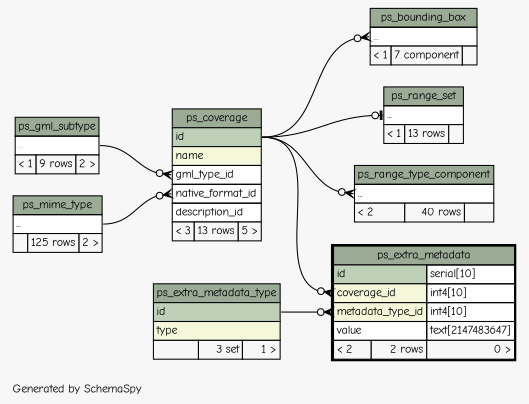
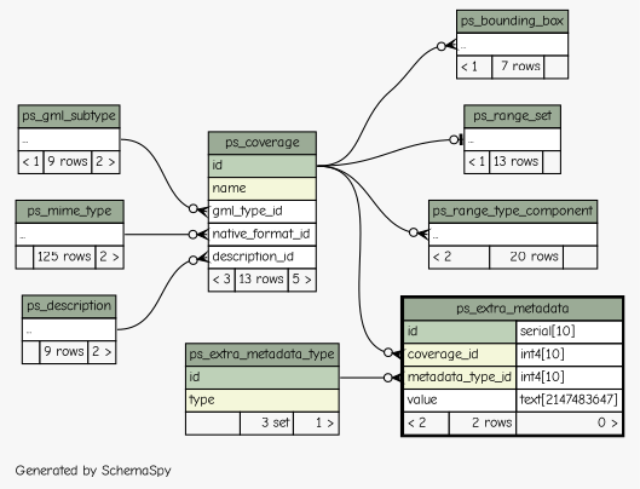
  digraph {
    bgcolor="#f7f7f7"
    fontname="Comic Neue"
    fontsize=11
    label="\nGenerated by SchemaSpy"
    labeljust=l
    nodesep=0.18
    rankdir=RL
    ranksep=0.46
    node [fontname="Comic Neue" fontsize=11 shape=plaintext]
    edge [arrowhead=none arrowsize=0.8 arrowtail=crowodot dir=back fontname="Comic Neue" headport="id:e" tailport="elipses:w"]
-   n1 [label=<     <TABLE BORDER="0" CELLBORDER="1" CELLSPACING="0" BGCOLOR="#ffffff">       <TR><TD COLSPAN="3" BGCOLOR="#9bab96" ALIGN="CENTER">ps_bounding_box</TD></TR>       <TR><TD PORT="elipses" COLSPAN="3" ALIGN="LEFT">...</TD></TR>       <TR><TD ALIGN="LEFT" BGCOLOR="#f7f7f7">&lt; 1</TD><TD ALIGN="RIGHT" BGCOLOR="#f7f7f7">7 component</TD><TD ALIGN="RIGHT" BGCOLOR="#f7f7f7">  </TD></TR>     </TABLE>>]
+   n1 [label=<     <TABLE BORDER="0" CELLBORDER="1" CELLSPACING="0" BGCOLOR="#ffffff">       <TR><TD COLSPAN="3" BGCOLOR="#9bab96" ALIGN="CENTER">ps_bounding_box</TD></TR>       <TR><TD PORT="elipses" COLSPAN="3" ALIGN="LEFT">...</TD></TR>       <TR><TD ALIGN="LEFT" BGCOLOR="#f7f7f7">&lt; 1</TD><TD ALIGN="RIGHT" BGCOLOR="#f7f7f7">7 rows</TD><TD ALIGN="RIGHT" BGCOLOR="#f7f7f7">  </TD></TR>     </TABLE>>]
    n2 [label=<     <TABLE BORDER="0" CELLBORDER="1" CELLSPACING="0" BGCOLOR="#ffffff">       <TR><TD COLSPAN="3" BGCOLOR="#9bab96" ALIGN="CENTER">ps_coverage</TD></TR>       <TR><TD PORT="id" COLSPAN="3" BGCOLOR="#bed1b8" ALIGN="LEFT">id</TD></TR>       <TR><TD PORT="name" COLSPAN="3" BGCOLOR="#f4f7da" ALIGN="LEFT">name</TD></TR>       <TR><TD PORT="gml_type_id" COLSPAN="3" ALIGN="LEFT">gml_type_id</TD></TR>       <TR><TD PORT="native_format_id" COLSPAN="3" ALIGN="LEFT">native_format_id</TD></TR>       <TR><TD PORT="description_id" COLSPAN="3" ALIGN="LEFT">description_id</TD></TR>       <TR><TD ALIGN="LEFT" BGCOLOR="#f7f7f7">&lt; 3</TD><TD ALIGN="RIGHT" BGCOLOR="#f7f7f7">13 rows</TD><TD ALIGN="RIGHT" BGCOLOR="#f7f7f7">5 &gt;</TD></TR>     </TABLE>>]
+   n3 [label=<     <TABLE BORDER="0" CELLBORDER="1" CELLSPACING="0" BGCOLOR="#ffffff">       <TR><TD COLSPAN="3" BGCOLOR="#9bab96" ALIGN="CENTER">ps_description</TD></TR>       <TR><TD PORT="elipses" COLSPAN="3" ALIGN="LEFT">...</TD></TR>       <TR><TD ALIGN="LEFT" BGCOLOR="#f7f7f7">  </TD><TD ALIGN="RIGHT" BGCOLOR="#f7f7f7">9 rows</TD><TD ALIGN="RIGHT" BGCOLOR="#f7f7f7">2 &gt;</TD></TR>     </TABLE>>]
    n4 [label=<     <TABLE BORDER="0" CELLBORDER="1" CELLSPACING="0" BGCOLOR="#ffffff">       <TR><TD COLSPAN="3" BGCOLOR="#9bab96" ALIGN="CENTER">ps_gml_subtype</TD></TR>       <TR><TD PORT="elipses" COLSPAN="3" ALIGN="LEFT">...</TD></TR>       <TR><TD ALIGN="LEFT" BGCOLOR="#f7f7f7">&lt; 1</TD><TD ALIGN="RIGHT" BGCOLOR="#f7f7f7">9 rows</TD><TD ALIGN="RIGHT" BGCOLOR="#f7f7f7">2 &gt;</TD></TR>     </TABLE>>]
    n5 [label=<     <TABLE BORDER="0" CELLBORDER="1" CELLSPACING="0" BGCOLOR="#ffffff">       <TR><TD COLSPAN="3" BGCOLOR="#9bab96" ALIGN="CENTER">ps_mime_type</TD></TR>       <TR><TD PORT="elipses" COLSPAN="3" ALIGN="LEFT">...</TD></TR>       <TR><TD ALIGN="LEFT" BGCOLOR="#f7f7f7">  </TD><TD ALIGN="RIGHT" BGCOLOR="#f7f7f7">125 rows</TD><TD ALIGN="RIGHT" BGCOLOR="#f7f7f7">2 &gt;</TD></TR>     </TABLE>>]
    n6 [label=<     <TABLE BORDER="2" CELLBORDER="1" CELLSPACING="0" BGCOLOR="#ffffff">       <TR><TD COLSPAN="3" BGCOLOR="#9bab96" ALIGN="CENTER">ps_extra_metadata</TD></TR>       <TR><TD PORT="id" COLSPAN="2" BGCOLOR="#bed1b8" ALIGN="LEFT">id</TD><TD PORT="id.type" ALIGN="LEFT">serial[10]</TD></TR>       <TR><TD PORT="coverage_id" COLSPAN="2" BGCOLOR="#f4f7da" ALIGN="LEFT">coverage_id</TD><TD PORT="coverage_id.type" ALIGN="LEFT">int4[10]</TD></TR>       <TR><TD PORT="metadata_type_id" COLSPAN="2" BGCOLOR="#f4f7da" ALIGN="LEFT">metadata_type_id</TD><TD PORT="metadata_type_id.type" ALIGN="LEFT">int4[10]</TD></TR>       <TR><TD PORT="value" COLSPAN="2" ALIGN="LEFT">value</TD><TD PORT="value.type" ALIGN="LEFT">text[2147483647]</TD></TR>       <TR><TD ALIGN="LEFT" BGCOLOR="#f7f7f7">&lt; 2</TD><TD ALIGN="RIGHT" BGCOLOR="#f7f7f7">2 rows</TD><TD ALIGN="RIGHT" BGCOLOR="#f7f7f7">0 &gt;</TD></TR>     </TABLE>>]
    n7 [label=<     <TABLE BORDER="0" CELLBORDER="1" CELLSPACING="0" BGCOLOR="#ffffff">       <TR><TD COLSPAN="3" BGCOLOR="#9bab96" ALIGN="CENTER">ps_extra_metadata_type</TD></TR>       <TR><TD PORT="id" COLSPAN="3" BGCOLOR="#bed1b8" ALIGN="LEFT">id</TD></TR>       <TR><TD PORT="type" COLSPAN="3" BGCOLOR="#f4f7da" ALIGN="LEFT">type</TD></TR>       <TR><TD ALIGN="LEFT" BGCOLOR="#f7f7f7">  </TD><TD ALIGN="RIGHT" BGCOLOR="#f7f7f7">3 set</TD><TD ALIGN="RIGHT" BGCOLOR="#f7f7f7">1 &gt;</TD></TR>     </TABLE>>]
    n8 [label=<     <TABLE BORDER="0" CELLBORDER="1" CELLSPACING="0" BGCOLOR="#ffffff">       <TR><TD COLSPAN="3" BGCOLOR="#9bab96" ALIGN="CENTER">ps_range_set</TD></TR>       <TR><TD PORT="elipses" COLSPAN="3" ALIGN="LEFT">...</TD></TR>       <TR><TD ALIGN="LEFT" BGCOLOR="#f7f7f7">&lt; 1</TD><TD ALIGN="RIGHT" BGCOLOR="#f7f7f7">13 rows</TD><TD ALIGN="RIGHT" BGCOLOR="#f7f7f7">  </TD></TR>     </TABLE>>]
-   n9 [label=<     <TABLE BORDER="0" CELLBORDER="1" CELLSPACING="0" BGCOLOR="#ffffff">       <TR><TD COLSPAN="3" BGCOLOR="#9bab96" ALIGN="CENTER">ps_range_type_component</TD></TR>       <TR><TD PORT="elipses" COLSPAN="3" ALIGN="LEFT">...</TD></TR>       <TR><TD ALIGN="LEFT" BGCOLOR="#f7f7f7">&lt; 2</TD><TD ALIGN="RIGHT" BGCOLOR="#f7f7f7">40 rows</TD><TD ALIGN="RIGHT" BGCOLOR="#f7f7f7">  </TD></TR>     </TABLE>>]
+   n9 [label=<     <TABLE BORDER="0" CELLBORDER="1" CELLSPACING="0" BGCOLOR="#ffffff">       <TR><TD COLSPAN="3" BGCOLOR="#9bab96" ALIGN="CENTER">ps_range_type_component</TD></TR>       <TR><TD PORT="elipses" COLSPAN="3" ALIGN="LEFT">...</TD></TR>       <TR><TD ALIGN="LEFT" BGCOLOR="#f7f7f7">&lt; 2</TD><TD ALIGN="RIGHT" BGCOLOR="#f7f7f7">20 rows</TD><TD ALIGN="RIGHT" BGCOLOR="#f7f7f7">  </TD></TR>     </TABLE>>]
    n1 -> n2
+   n2 -> n3 [headport="elipses:e" tailport="description_id:w"]
    n2 -> n4 [headport="elipses:e" tailport="gml_type_id:w"]
    n2 -> n5 [headport="elipses:e" tailport="native_format_id:w"]
    n6 -> n2 [tailport="coverage_id:w"]
    n6 -> n7 [tailport="metadata_type_id:w"]
    n8 -> n2 [arrowtail=teeodot]
    n9 -> n2
  }
